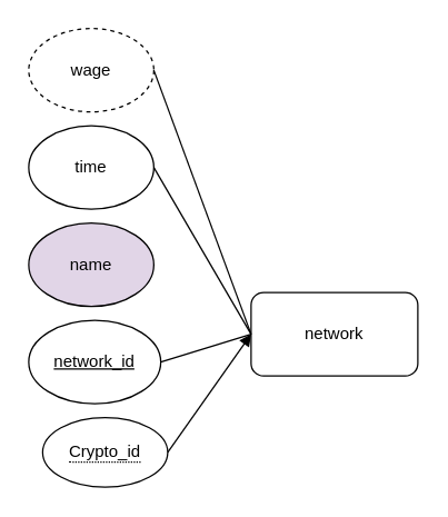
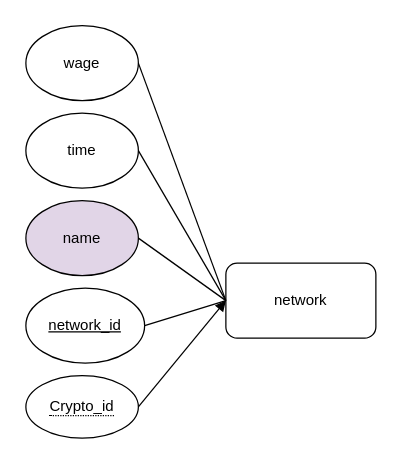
  <mxCell id="0" />
  <mxCell id="1" parent="0" />
  <mxCell id="2" value="network" style="rounded=1;whiteSpace=wrap;html=1;" parent="1" vertex="1"><mxGeometry x="180" y="210" width="120" height="60" as="geometry" /></mxCell>
  <mxCell id="3" value="name" style="ellipse;whiteSpace=wrap;html=1;fillColor=#e1d5e7;" parent="1" vertex="1"><mxGeometry x="20" y="160" width="90" height="60" as="geometry" /></mxCell>
  <mxCell id="4" value="&lt;u&gt;network_id&lt;/u&gt;" style="ellipse;whiteSpace=wrap;html=1;" parent="1" vertex="1"><mxGeometry x="20" y="230" width="95" height="60" as="geometry" /></mxCell>
  <mxCell id="5" value="" style="endArrow=none;html=1;rounded=0;exitX=1;exitY=0.5;exitDx=0;exitDy=0;" parent="1" source="4" edge="1"><mxGeometry width="50" height="50" relative="1" as="geometry"><mxPoint x="220" y="260" as="sourcePoint" /><mxPoint x="180" y="240" as="targetPoint" /></mxGeometry></mxCell>
+ <mxCell id="6" value="" style="endArrow=none;html=1;rounded=0;exitX=1;exitY=0.5;exitDx=0;exitDy=0;entryX=0;entryY=0.5;entryDx=0;entryDy=0;" parent="1" source="3" target="2" edge="1"><mxGeometry width="50" height="50" relative="1" as="geometry"><mxPoint x="220" y="260" as="sourcePoint" /><mxPoint x="270" y="210" as="targetPoint" /></mxGeometry></mxCell>
  <mxCell id="7" value="" style="endArrow=block;html=1;rounded=0;exitX=1;exitY=0.5;exitDx=0;exitDy=0;entryX=0;entryY=0.5;entryDx=0;entryDy=0;" parent="1" source="10" target="2" edge="1"><mxGeometry width="50" height="50" relative="1" as="geometry"><mxPoint x="120" y="330" as="sourcePoint" /><mxPoint x="270" y="210" as="targetPoint" /></mxGeometry></mxCell>
  <mxCell id="8" value="time" style="ellipse;whiteSpace=wrap;html=1;" vertex="1" parent="1"><mxGeometry x="20" y="90" width="90" height="60" as="geometry" /></mxCell>
- <mxCell id="9" value="wage" style="ellipse;whiteSpace=wrap;html=1;dashed=1;" vertex="1" parent="1"><mxGeometry x="20" y="20" width="90" height="60" as="geometry" /></mxCell>
- <mxCell id="10" value="&lt;span style=&quot;border-bottom: 1px dotted&quot;&gt;Crypto_id&lt;/span&gt;" style="ellipse;whiteSpace=wrap;html=1;align=center;" vertex="1" parent="1"><mxGeometry x="30" y="300" width="90" height="50" as="geometry" /></mxCell>
+ <mxCell id="9" value="wage" style="ellipse;whiteSpace=wrap;html=1;" vertex="1" parent="1"><mxGeometry x="20" y="20" width="90" height="60" as="geometry" /></mxCell>
+ <mxCell id="10" value="&lt;span style=&quot;border-bottom: 1px dotted&quot;&gt;Crypto_id&lt;/span&gt;" style="ellipse;whiteSpace=wrap;html=1;align=center;" vertex="1" parent="1"><mxGeometry x="20" y="300" width="90" height="50" as="geometry" /></mxCell>
  <mxCell id="11" value="" style="endArrow=none;html=1;rounded=0;exitX=1;exitY=0.5;exitDx=0;exitDy=0;" edge="1" parent="1" source="8"><mxGeometry width="50" height="50" relative="1" as="geometry"><mxPoint x="120" y="200" as="sourcePoint" /><mxPoint x="180" y="240" as="targetPoint" /></mxGeometry></mxCell>
  <mxCell id="12" value="" style="endArrow=none;html=1;rounded=0;exitX=1;exitY=0.5;exitDx=0;exitDy=0;" edge="1" parent="1" source="9"><mxGeometry width="50" height="50" relative="1" as="geometry"><mxPoint x="123" y="130" as="sourcePoint" /><mxPoint x="180" y="240" as="targetPoint" /></mxGeometry></mxCell>
